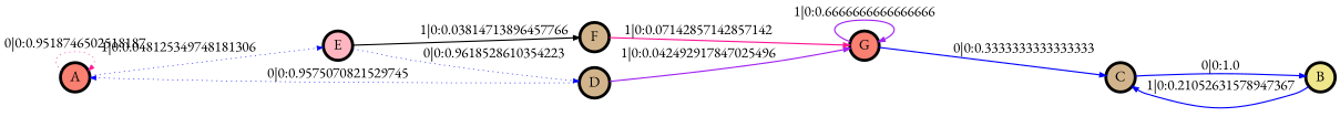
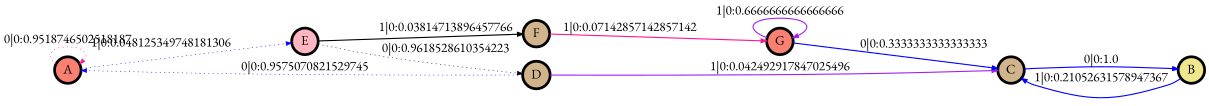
  digraph {
    fontname="EB Garamond"
    rankdir=LR
    node [fillcolor=tan fontname="EB Garamond" fontsize=24 penwidth=5 shape=circle style=filled]
    edge [color=blue fontname="EB Garamond" fontsize=24 style=bold]
    A [fillcolor=salmon]
    E [fillcolor=lightpink]
    D
    F
    C
    G [fillcolor=salmon]
    B [fillcolor=khaki]
    A -> A [color=deeppink label="0|0:0.9518746502518187\l" style=dotted]
    A -> E [label="1|0:0.048125349748181306\l" style=dotted]
-   E -> D [label="0|0:0.9618528610354223\l" style=dotted]
+   E -> D [color=black label="0|0:0.9618528610354223\l" style=dotted]
    E -> F [color=black label="1|0:0.03814713896457766\l"]
    D -> A [label="0|0:0.9575070821529745\l" style=dotted]
-   D -> G [color=purple label="1|0:0.042492917847025496\l"]
+   D -> C [color=purple label="1|0:0.042492917847025496\l"]
    F -> G [color=deeppink label="1|0:0.07142857142857142\l"]
    C -> B [label="0|0:1.0\l"]
    G -> C [label="0|0:0.3333333333333333\l"]
    G -> G [color=purple label="1|0:0.6666666666666666\l"]
    B -> C [label="1|0:0.21052631578947367\l"]
  }
